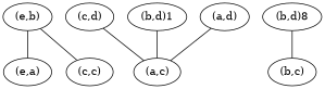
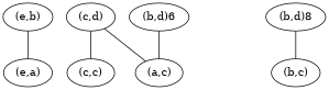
  graph {
    rankdir=BT
    "(e,a)"
    "(e,b)"
    "(c,c)"
    "(c,d)"
    "(a,c)"
-   "(b,d)1"
-   "(a,d)"
+   "(b,d)1" [label="(b,d)6"]
    n8 [label="(b,d)8"]
    "(b,c)"
    "(e,a)" -- "(e,b)"
-   "(c,c)" -- "(e,b)"
+   "(c,c)" -- "(c,d)"
    "(a,c)" -- "(c,d)"
    "(a,c)" -- "(b,d)1"
-   "(a,c)" -- "(a,d)"
    "(b,c)" -- n8
  }
